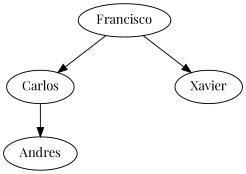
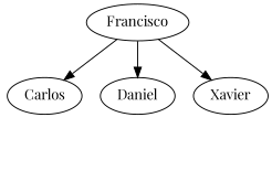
  digraph {
    fontname="Playfair Display"
    node [fontname="Playfair Display"]
    edge [fontname="Playfair Display"]
    n1 [label=Carlos]
-   n2 [label=Andres]
    n3 [label=Francisco]
+   n4 [label=Daniel]
    n5 [label=Xavier]
-   n1 -> n2
    n3 -> n1
+   n3 -> n4
    n3 -> n5
  }
